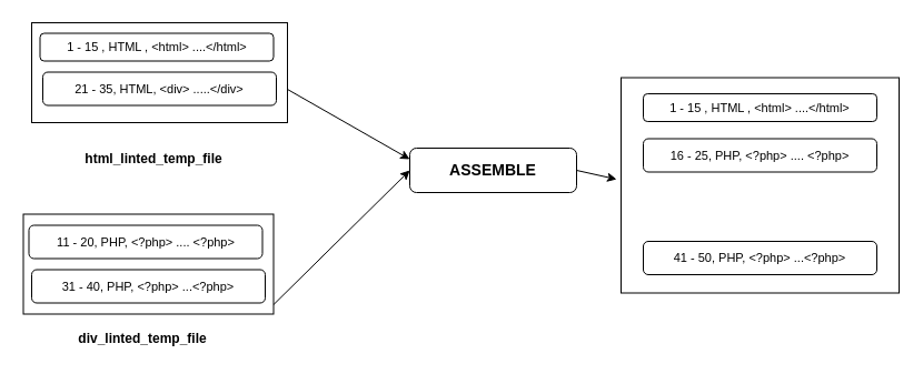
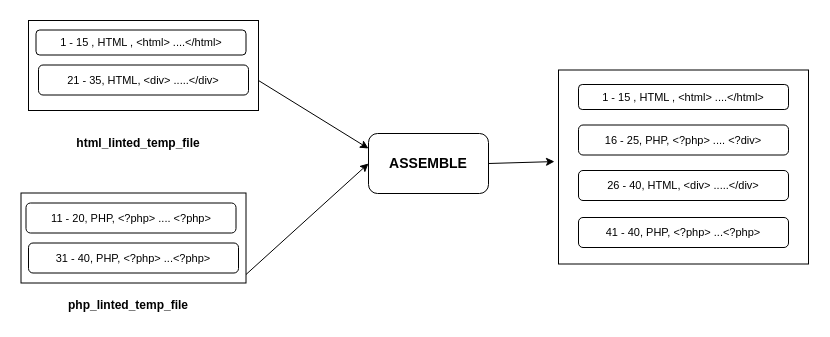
  <mxCell id="0" />
  <mxCell id="1" parent="0" />
  <mxCell id="2" value="" style="rounded=0;whiteSpace=wrap;html=1;" parent="1" vertex="1"><mxGeometry x="558" y="69.5" width="250" height="194" as="geometry" /></mxCell>
  <mxCell id="3" value="" style="rounded=0;whiteSpace=wrap;html=1;" parent="1" vertex="1"><mxGeometry x="28" y="20" width="230" height="90" as="geometry" /></mxCell>
  <mxCell id="4" value="1 - 15 , HTML , &amp;lt;html&amp;gt; ....&amp;lt;/html&amp;gt;" style="rounded=1;whiteSpace=wrap;html=1;fontSize=11;" parent="1" vertex="1"><mxGeometry x="578" y="84" width="210" height="25" as="geometry" /></mxCell>
  <mxCell id="5" value="&lt;font style=&quot;font-size: 11px&quot;&gt;21 - 35, HTML, &amp;lt;div&amp;gt; .....&amp;lt;/div&amp;gt;&lt;/font&gt;" style="rounded=1;whiteSpace=wrap;html=1;" parent="1" vertex="1"><mxGeometry x="38" y="64.5" width="210" height="30" as="geometry" /></mxCell>
  <mxCell id="6" value="" style="rounded=0;whiteSpace=wrap;html=1;" parent="1" vertex="1"><mxGeometry x="20.5" y="192.5" width="225" height="90" as="geometry" /></mxCell>
- <mxCell id="7" value="&lt;b&gt;div_linted_temp_file&lt;/b&gt;" style="text;html=1;strokeColor=none;fillColor=none;align=center;verticalAlign=middle;whiteSpace=wrap;rounded=0;" parent="1" vertex="1"><mxGeometry x="68" y="295" width="120" height="20" as="geometry" /></mxCell>
+ <mxCell id="7" value="&lt;b&gt;php_linted_temp_file&lt;/b&gt;" style="text;html=1;strokeColor=none;fillColor=none;align=center;verticalAlign=middle;whiteSpace=wrap;rounded=0;" parent="1" vertex="1"><mxGeometry x="68" y="295" width="120" height="20" as="geometry" /></mxCell>
  <mxCell id="8" value="&lt;font style=&quot;font-size: 11px&quot;&gt;11 - 20, PHP, &amp;lt;?php&amp;gt; .... &amp;lt;?php&amp;gt;&lt;/font&gt;" style="rounded=1;whiteSpace=wrap;html=1;" parent="1" vertex="1"><mxGeometry x="25.5" y="202.5" width="210" height="30" as="geometry" /></mxCell>
  <mxCell id="9" value="&lt;font style=&quot;font-size: 11px&quot;&gt;31 - 40, PHP, &amp;lt;?php&amp;gt; ...&amp;lt;?php&amp;gt;&lt;/font&gt;" style="rounded=1;whiteSpace=wrap;html=1;" parent="1" vertex="1"><mxGeometry x="28" y="242.5" width="210" height="30" as="geometry" /></mxCell>
- <mxCell id="10" value="&lt;font style=&quot;font-size: 14px&quot;&gt;&lt;b&gt;ASSEMBLE&lt;/b&gt;&lt;/font&gt;" style="rounded=1;whiteSpace=wrap;html=1;" parent="1" vertex="1"><mxGeometry x="368" y="133" width="150" height="40" as="geometry" /></mxCell>
+ <mxCell id="10" value="&lt;font style=&quot;font-size: 14px&quot;&gt;&lt;b&gt;ASSEMBLE&lt;/b&gt;&lt;/font&gt;" style="rounded=1;whiteSpace=wrap;html=1;" parent="1" vertex="1"><mxGeometry x="368" y="133" width="120" height="60" as="geometry" /></mxCell>
  <mxCell id="11" value="1 - 15 , HTML , &amp;lt;html&amp;gt; ....&amp;lt;/html&amp;gt;" style="rounded=1;whiteSpace=wrap;html=1;fontSize=11;" parent="1" vertex="1"><mxGeometry x="35.5" y="29.5" width="210" height="25" as="geometry" /></mxCell>
- <mxCell id="13" value="&lt;font style=&quot;font-size: 11px&quot;&gt;16 - 25, PHP, &amp;lt;?php&amp;gt; .... &amp;lt;?php&amp;gt;&lt;/font&gt;" style="rounded=1;whiteSpace=wrap;html=1;" parent="1" vertex="1"><mxGeometry x="578" y="124.5" width="210" height="30" as="geometry" /></mxCell>
- <mxCell id="14" value="&lt;font style=&quot;font-size: 11px&quot;&gt;41 - 50, PHP, &amp;lt;?php&amp;gt; ...&amp;lt;?php&amp;gt;&lt;/font&gt;" style="rounded=1;whiteSpace=wrap;html=1;" parent="1" vertex="1"><mxGeometry x="578" y="217" width="210" height="30" as="geometry" /></mxCell>
+ <mxCell id="12" value="&lt;font style=&quot;font-size: 11px&quot;&gt;26 - 40, HTML, &amp;lt;div&amp;gt; .....&amp;lt;/div&amp;gt;&lt;/font&gt;" style="rounded=1;whiteSpace=wrap;html=1;" parent="1" vertex="1"><mxGeometry x="578" y="170" width="210" height="30" as="geometry" /></mxCell>
+ <mxCell id="13" value="&lt;font style=&quot;font-size: 11px&quot;&gt;16 - 25, PHP, &amp;lt;?php&amp;gt; .... &amp;lt;?div&amp;gt;&lt;/font&gt;" style="rounded=1;whiteSpace=wrap;html=1;" parent="1" vertex="1"><mxGeometry x="578" y="124.5" width="210" height="30" as="geometry" /></mxCell>
+ <mxCell id="14" value="&lt;font style=&quot;font-size: 11px&quot;&gt;41 - 40, PHP, &amp;lt;?php&amp;gt; ...&amp;lt;?php&amp;gt;&lt;/font&gt;" style="rounded=1;whiteSpace=wrap;html=1;" parent="1" vertex="1"><mxGeometry x="578" y="217" width="210" height="30" as="geometry" /></mxCell>
  <mxCell id="15" value="&lt;b&gt;html_linted_temp_file&lt;/b&gt;" style="text;html=1;strokeColor=none;fillColor=none;align=center;verticalAlign=middle;whiteSpace=wrap;rounded=0;" parent="1" vertex="1"><mxGeometry x="53" y="132.5" width="170" height="20" as="geometry" /></mxCell>
  <mxCell id="16" value="" style="endArrow=classic;html=1;entryX=0;entryY=0.25;entryDx=0;entryDy=0;" parent="1" target="10" edge="1"><mxGeometry width="50" height="50" relative="1" as="geometry"><mxPoint x="258" y="80" as="sourcePoint" /><mxPoint x="308" y="30" as="targetPoint" /></mxGeometry></mxCell>
  <mxCell id="17" value="" style="endArrow=classic;html=1;entryX=0;entryY=0.5;entryDx=0;entryDy=0;" parent="1" target="10" edge="1"><mxGeometry width="50" height="50" relative="1" as="geometry"><mxPoint x="245.5" y="274" as="sourcePoint" /><mxPoint x="295.5" y="224" as="targetPoint" /></mxGeometry></mxCell>
  <mxCell id="18" value="" style="endArrow=classic;html=1;exitX=1;exitY=0.5;exitDx=0;exitDy=0;entryX=-0.016;entryY=0.472;entryDx=0;entryDy=0;entryPerimeter=0;" parent="1" source="10" target="2" edge="1"><mxGeometry width="50" height="50" relative="1" as="geometry"><mxPoint x="478" y="189.5" as="sourcePoint" /><mxPoint x="558" y="167" as="targetPoint" /></mxGeometry></mxCell>
